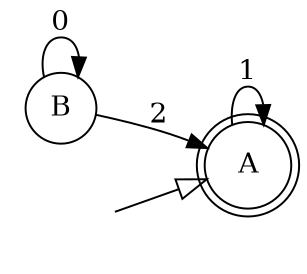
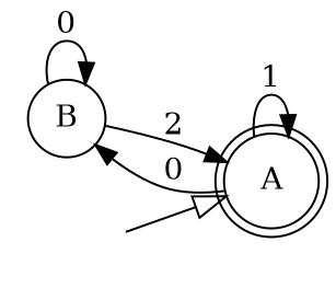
  digraph {
    rankdir=LR
    B [shape=circle]
    A [shape=doublecircle]
    "" [shape=none]
    B -> B [label=0]
    B -> A [label=2]
+   A -> B [label=0]
    A -> A [label=1]
    "" -> A [arrowhead=empty arrowsize=1.5]
  }
